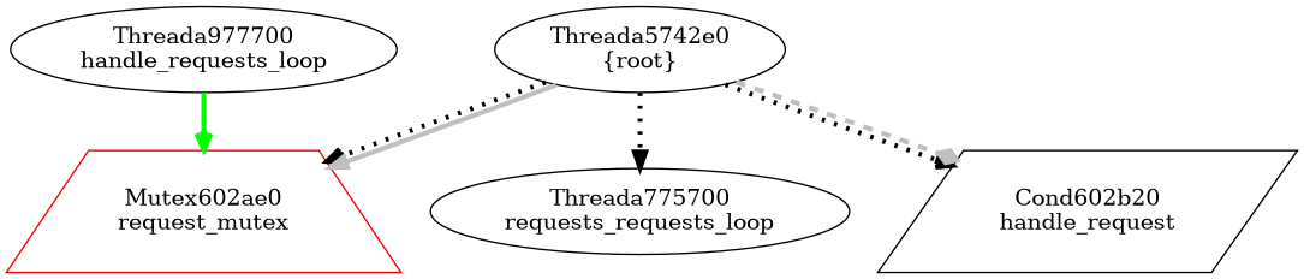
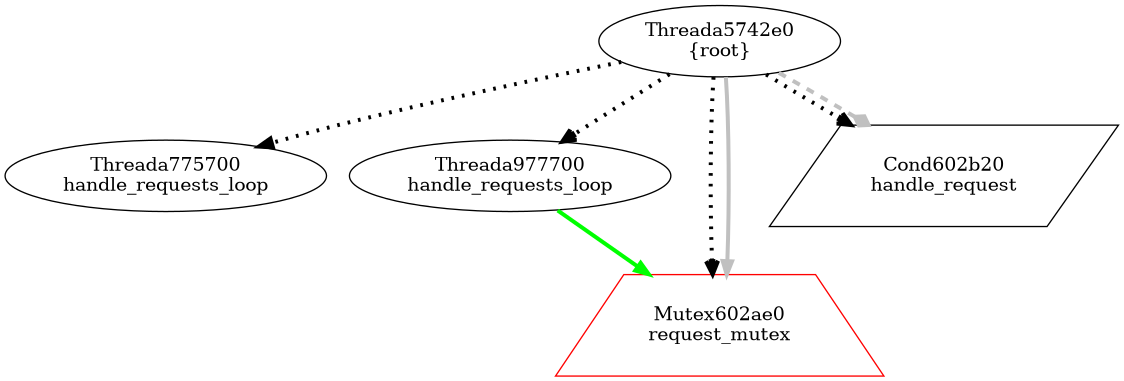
  digraph {
    node [color=black]
    edge [penwidth=3 arrowhead=open style=dotted]
-   n1 [label="Threada775700\nrequests_requests_loop"]
+   n1 [label="Threada775700\nhandle_requests_loop"]
    n2 [label="Threada977700\nhandle_requests_loop"]
    n3 [color=red label="Mutex602ae0\nrequest_mutex" shape=trapezium]
    n4 [label="Threada5742e0\n{root}"]
    n5 [label="Cond602b20\nhandle_request" shape=parallelogram]
-   n2 -> n3 [color=green style=""]
+   n2 -> n3 [color=green arrowhead="" style=""]
    n4 -> n1 [arrowhead=normal]
+   n4 -> n2
    n4 -> n3
    n4 -> n3 [color=grey arrowhead="" style=""]
    n4 -> n5
    n4 -> n5 [arrowhead=diamond color=grey style=dashed]
  }
